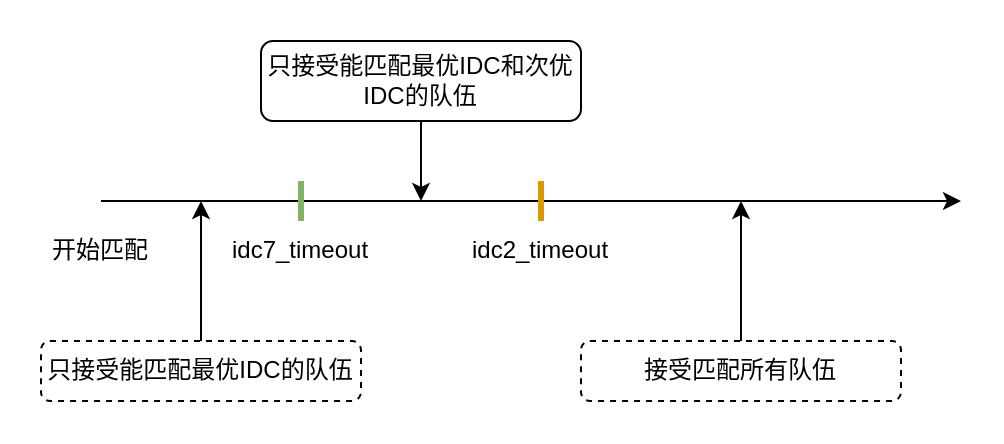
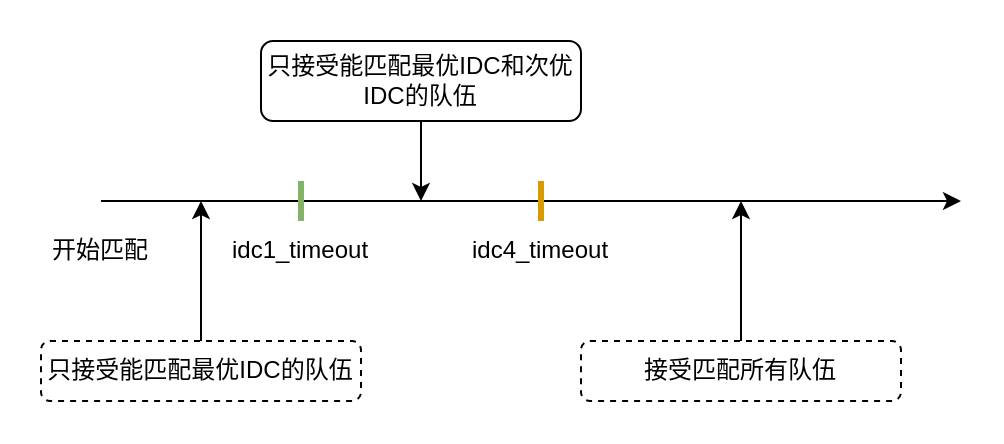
  <mxCell id="0" />
  <mxCell id="1" parent="0" />
  <mxCell id="2" value="" style="endArrow=classic;html=1;rounded=0;" edge="1" parent="1"><mxGeometry width="50" height="50" relative="1" as="geometry"><mxPoint x="50" y="100" as="sourcePoint" /><mxPoint x="480" y="100" as="targetPoint" /></mxGeometry></mxCell>
  <mxCell id="3" value="开始匹配" style="text;html=1;align=center;verticalAlign=middle;whiteSpace=wrap;rounded=0;" vertex="1" parent="1"><mxGeometry x="20" y="110" width="60" height="30" as="geometry" /></mxCell>
  <mxCell id="4" value="" style="endArrow=none;html=1;rounded=0;strokeWidth=3;fillColor=#d5e8d4;strokeColor=#82b366;" edge="1" parent="1"><mxGeometry width="50" height="50" relative="1" as="geometry"><mxPoint x="150" y="110" as="sourcePoint" /><mxPoint x="150" y="90" as="targetPoint" /></mxGeometry></mxCell>
  <mxCell id="5" value="" style="endArrow=none;html=1;rounded=0;strokeWidth=3;fillColor=#ffe6cc;strokeColor=#d79b00;" edge="1" parent="1"><mxGeometry width="50" height="50" relative="1" as="geometry"><mxPoint x="270" y="110" as="sourcePoint" /><mxPoint x="270" y="90" as="targetPoint" /></mxGeometry></mxCell>
- <mxCell id="6" value="idc7_timeout" style="text;html=1;align=center;verticalAlign=middle;whiteSpace=wrap;rounded=0;" vertex="1" parent="1"><mxGeometry x="120" y="110" width="60" height="30" as="geometry" /></mxCell>
- <mxCell id="7" value="idc2_timeout" style="text;html=1;align=center;verticalAlign=middle;whiteSpace=wrap;rounded=0;" vertex="1" parent="1"><mxGeometry x="240" y="110" width="60" height="30" as="geometry" /></mxCell>
+ <mxCell id="6" value="idc1_timeout" style="text;html=1;align=center;verticalAlign=middle;whiteSpace=wrap;rounded=0;" vertex="1" parent="1"><mxGeometry x="120" y="110" width="60" height="30" as="geometry" /></mxCell>
+ <mxCell id="7" value="idc4_timeout" style="text;html=1;align=center;verticalAlign=middle;whiteSpace=wrap;rounded=0;" vertex="1" parent="1"><mxGeometry x="240" y="110" width="60" height="30" as="geometry" /></mxCell>
  <mxCell id="8" value="只接受能匹配最优IDC的队伍" style="rounded=1;whiteSpace=wrap;html=1;dashed=1;" vertex="1" parent="1"><mxGeometry x="20" y="170" width="160" height="30" as="geometry" /></mxCell>
  <mxCell id="9" value="" style="endArrow=classic;html=1;rounded=0;exitX=0.5;exitY=0;exitDx=0;exitDy=0;" edge="1" parent="1" source="8"><mxGeometry width="50" height="50" relative="1" as="geometry"><mxPoint x="370" y="100" as="sourcePoint" /><mxPoint x="100" y="100" as="targetPoint" /></mxGeometry></mxCell>
  <mxCell id="10" value="只接受能匹配最优IDC和次优IDC的队伍" style="rounded=1;whiteSpace=wrap;html=1;" vertex="1" parent="1"><mxGeometry x="130" y="20" width="160" height="40" as="geometry" /></mxCell>
  <mxCell id="11" value="" style="endArrow=classic;html=1;rounded=0;exitX=0.5;exitY=1;exitDx=0;exitDy=0;" edge="1" parent="1" source="10"><mxGeometry width="50" height="50" relative="1" as="geometry"><mxPoint x="110" y="180" as="sourcePoint" /><mxPoint x="210" y="100" as="targetPoint" /></mxGeometry></mxCell>
  <mxCell id="12" value="接受匹配所有队伍" style="rounded=1;whiteSpace=wrap;html=1;dashed=1;" vertex="1" parent="1"><mxGeometry x="290" y="170" width="160" height="30" as="geometry" /></mxCell>
  <mxCell id="13" value="" style="endArrow=classic;html=1;rounded=0;exitX=0.5;exitY=0;exitDx=0;exitDy=0;" edge="1" parent="1" source="12"><mxGeometry width="50" height="50" relative="1" as="geometry"><mxPoint x="220" y="60" as="sourcePoint" /><mxPoint x="370" y="100" as="targetPoint" /></mxGeometry></mxCell>
